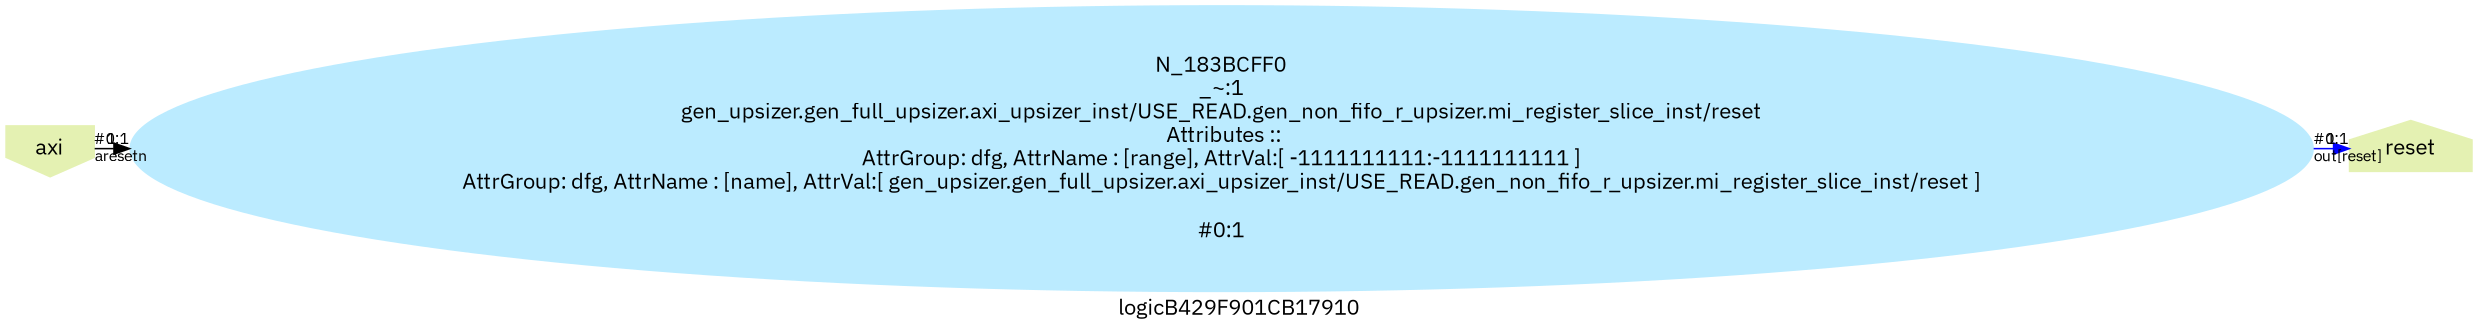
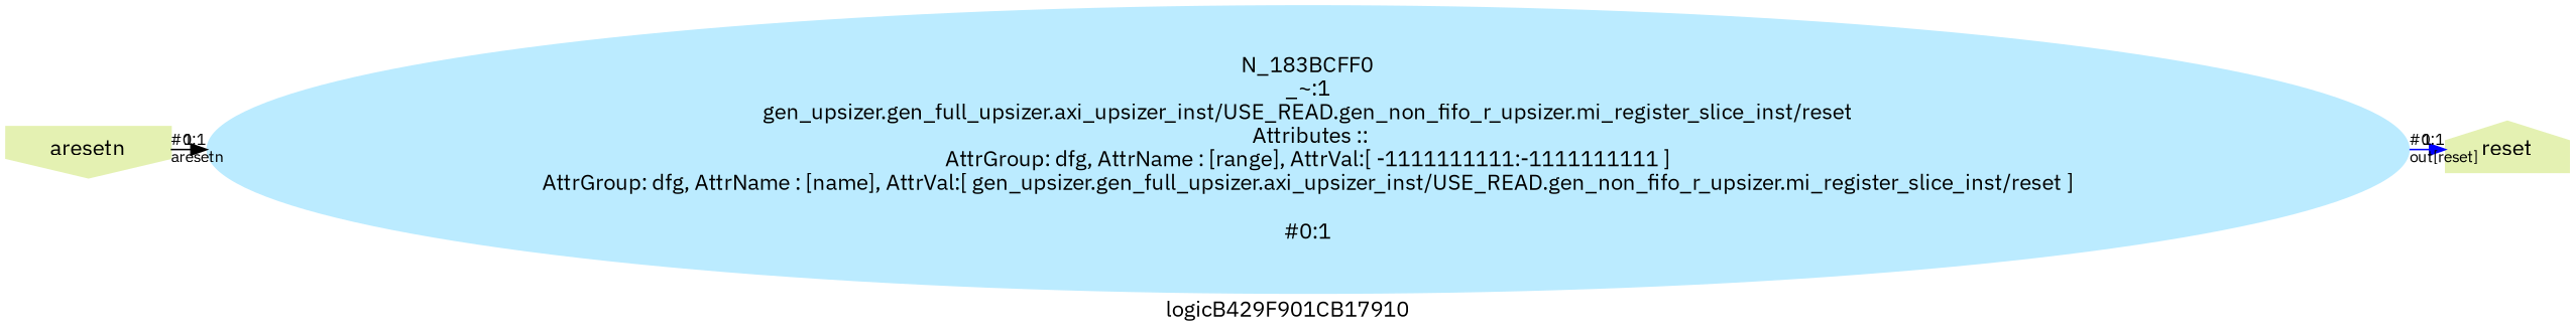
  digraph {
    label=logicB429F901CB17910
    ranksep=0.1
    splines=true
    rankdir=LR
    fontname="IBM Plex Sans"
    node [color="#e4f1b2" fontname="IBM Plex Sans" style=filled]
    edge [fontname="IBM Plex Sans" fontsize=10 headlabel="#0:1"]
-   n1 [label=axi shape=invhouse]
+   n1 [label=aresetn shape=invhouse]
    n2 [label=reset shape=house]
    n3 [color="#bbebff" label="N_183BCFF0\n_~:1\ngen_upsizer.gen_full_upsizer.axi_upsizer_inst/USE_READ.gen_non_fifo_r_upsizer.mi_register_slice_inst/reset\n Attributes ::\nAttrGroup: dfg, AttrName : [range], AttrVal:[ -1111111111:-1111111111 ]\nAttrGroup: dfg, AttrName : [name], AttrVal:[ gen_upsizer.gen_full_upsizer.axi_upsizer_inst/USE_READ.gen_non_fifo_r_upsizer.mi_register_slice_inst/reset ]\n\n#0:1\n"]
    subgraph sub_1 {
      rank=source
      n1
    }
    subgraph sub_2 {
      rank=sink
      n2
    }
    n1 -> n3 [color=black label=1 taillabel=aresetn]
    n3 -> n2 [color=blue label=1 taillabel="out[reset]"]
  }
